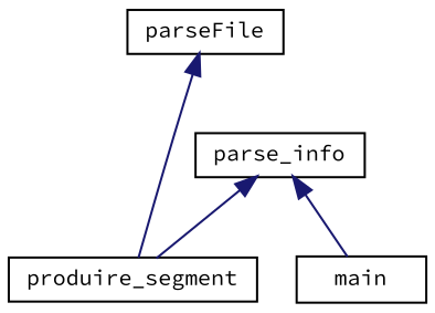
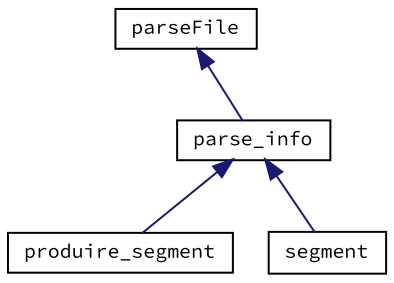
  digraph {
    fontname="Source Code Pro"
    rankdir=TB
    node [color=black fillcolor=white fontname="Source Code Pro" fontsize=10 shape=record style=filled]
    edge [color=midnightblue dir=back fontname="Source Code Pro" fontsize=10 labelfontname=Helvetica labelfontsize=10 style=solid]
    n1 [height=0.2 label=parseFile width=0.4]
    n2 [height=0.2 label=parse_info width=0.4]
    n3 [height=0.2 label=produire_segment width=0.4]
-   n4 [height=0.2 label=main width=0.4]
-   n1 -> n3
+   n4 [height=0.2 label=segment width=0.4]
+   n1 -> n2
    n2 -> n3
    n2 -> n4
  }
